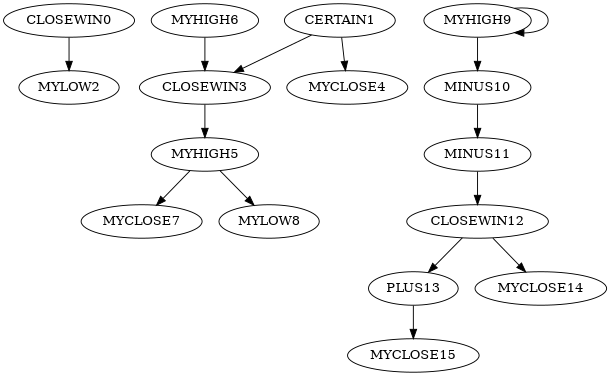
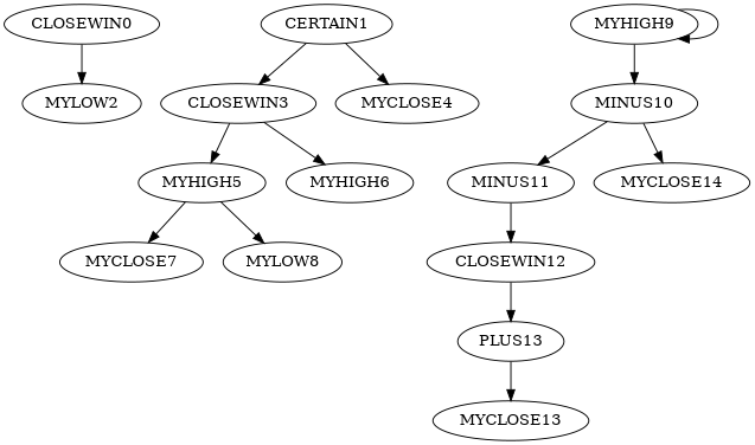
  digraph {
    CLOSEWIN0
    MYLOW2
    CERTAIN1
    CLOSEWIN3
    MYCLOSE4
    n6 [label=MYHIGH5]
    MYHIGH6
    MYCLOSE7
    MYLOW8
    n10 [label=MYHIGH9]
    MINUS10
    MINUS11
    CLOSEWIN12
    PLUS13
    MYCLOSE14
-   MYCLOSE15
+   MYCLOSE15 [label=MYCLOSE13]
    CLOSEWIN0 -> MYLOW2
    CERTAIN1 -> CLOSEWIN3
    CERTAIN1 -> MYCLOSE4
    CLOSEWIN3 -> n6
-   MYHIGH6 -> CLOSEWIN3
+   CLOSEWIN3 -> MYHIGH6
    n6 -> MYCLOSE7
    n6 -> MYLOW8
    n10 -> n10
    n10 -> MINUS10
    MINUS10 -> MINUS11
    MINUS11 -> CLOSEWIN12
    CLOSEWIN12 -> PLUS13
-   CLOSEWIN12 -> MYCLOSE14
+   MINUS10 -> MYCLOSE14
    PLUS13 -> MYCLOSE15
  }
